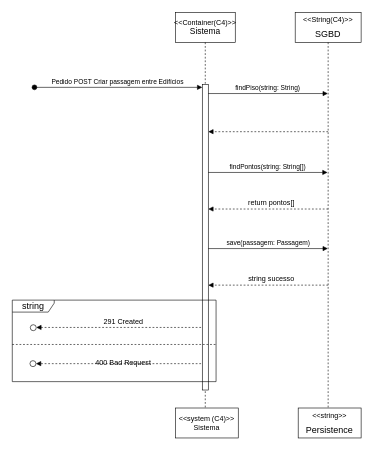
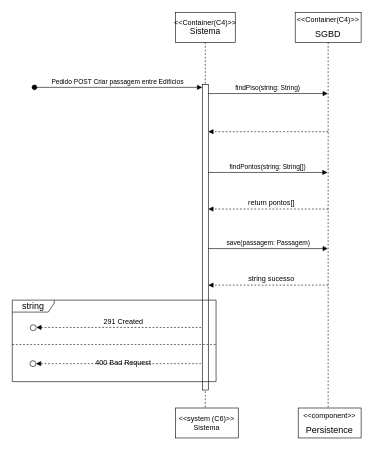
  <mxCell id="0" />
  <mxCell id="1" parent="0" />
  <mxCell id="2" value="&amp;lt;&amp;lt;Container(C4)&amp;gt;&amp;gt;&lt;br style=&quot;border-color: var(--border-color);&quot;&gt;&lt;font style=&quot;font-size: 14px;&quot;&gt;Sistema&lt;/font&gt;" style="shape=umlLifeline;perimeter=lifelinePerimeter;whiteSpace=wrap;html=1;container=1;dropTarget=0;collapsible=0;recursiveResize=0;outlineConnect=0;portConstraint=eastwest;newEdgeStyle={&quot;curved&quot;:0,&quot;rounded&quot;:0};size=50;" parent="1" vertex="1"><mxGeometry x="292" y="20" width="100" height="670" as="geometry" /></mxCell>
  <mxCell id="3" value="" style="html=1;points=[[0,0,0,0,5],[0,1,0,0,-5],[1,0,0,0,5],[1,1,0,0,-5]];perimeter=orthogonalPerimeter;outlineConnect=0;targetShapes=umlLifeline;portConstraint=eastwest;newEdgeStyle={&quot;curved&quot;:0,&quot;rounded&quot;:0};" parent="1" vertex="1"><mxGeometry x="337" y="140" width="10" height="510" as="geometry" /></mxCell>
  <mxCell id="4" value="Pedido&amp;nbsp;POST Criar passagem entre Edifícios&amp;nbsp;" style="html=1;verticalAlign=bottom;startArrow=oval;startFill=1;endArrow=block;startSize=8;curved=0;rounded=0;entryX=0;entryY=0;entryDx=0;entryDy=5;entryPerimeter=0;" parent="1" target="3" edge="1"><mxGeometry width="60" relative="1" as="geometry"><mxPoint x="57" y="145" as="sourcePoint" /><mxPoint x="117" y="139.31" as="targetPoint" /></mxGeometry></mxCell>
  <mxCell id="5" value="" style="ellipse;whiteSpace=wrap;html=1;align=center;aspect=fixed;fillColor=none;strokeColor=none;resizable=0;perimeter=centerPerimeter;rotatable=0;allowArrows=0;points=[];outlineConnect=1;" parent="1" vertex="1"><mxGeometry x="392" y="210" width="10" height="10" as="geometry" /></mxCell>
- <mxCell id="6" value="&amp;lt;&amp;lt;system (C4)&amp;gt;&amp;gt;&lt;br style=&quot;border-color: var(--border-color);&quot;&gt;Sistema" style="shape=umlLifeline;perimeter=lifelinePerimeter;whiteSpace=wrap;html=1;container=1;dropTarget=0;collapsible=0;recursiveResize=0;outlineConnect=0;portConstraint=eastwest;newEdgeStyle={&quot;curved&quot;:0,&quot;rounded&quot;:0};size=60;" parent="1" vertex="1"><mxGeometry x="292" y="680" width="105" height="50" as="geometry" /></mxCell>
+ <mxCell id="6" value="&amp;lt;&amp;lt;system (C6)&amp;gt;&amp;gt;&lt;br style=&quot;border-color: var(--border-color);&quot;&gt;Sistema" style="shape=umlLifeline;perimeter=lifelinePerimeter;whiteSpace=wrap;html=1;container=1;dropTarget=0;collapsible=0;recursiveResize=0;outlineConnect=0;portConstraint=eastwest;newEdgeStyle={&quot;curved&quot;:0,&quot;rounded&quot;:0};size=60;" parent="1" vertex="1"><mxGeometry x="292" y="680" width="105" height="50" as="geometry" /></mxCell>
  <mxCell id="7" value="&lt;font style=&quot;font-size: 15px;&quot;&gt;string&lt;/font&gt;" style="shape=umlFrame;whiteSpace=wrap;html=1;pointerEvents=0;recursiveResize=0;container=1;collapsible=0;width=70;align=center;height=20;" parent="1" vertex="1"><mxGeometry x="20" y="500" width="340" height="136" as="geometry" /></mxCell>
  <mxCell id="8" value="" style="html=1;verticalAlign=bottom;labelBackgroundColor=none;endArrow=block;endFill=1;dashed=1;rounded=0;" parent="7" edge="1"><mxGeometry width="160" relative="1" as="geometry"><mxPoint x="315" y="106" as="sourcePoint" /><mxPoint x="39.5" y="106" as="targetPoint" /></mxGeometry></mxCell>
  <mxCell id="9" value="&lt;div&gt;400 Bad Request&lt;/div&gt;&lt;div&gt;&lt;br&gt;&lt;/div&gt;" style="text;html=1;align=center;verticalAlign=middle;resizable=0;points=[];autosize=1;strokeColor=none;fillColor=none;" parent="7" vertex="1"><mxGeometry x="124.5" y="91" width="120" height="40" as="geometry" /></mxCell>
  <mxCell id="10" value="" style="ellipse;html=1;" parent="7" vertex="1"><mxGeometry x="29.5" y="101" width="10" height="10" as="geometry" /></mxCell>
  <mxCell id="11" value="291&amp;nbsp;Created" style="text;html=1;align=center;verticalAlign=middle;resizable=0;points=[];autosize=1;strokeColor=none;fillColor=none;" parent="7" vertex="1"><mxGeometry x="140" y="21" width="90" height="30" as="geometry" /></mxCell>
  <mxCell id="12" value="" style="html=1;verticalAlign=bottom;labelBackgroundColor=none;endArrow=block;endFill=1;dashed=1;rounded=0;" parent="7" edge="1"><mxGeometry width="160" relative="1" as="geometry"><mxPoint x="315" y="45.58" as="sourcePoint" /><mxPoint x="40" y="45.58" as="targetPoint" /></mxGeometry></mxCell>
  <mxCell id="13" value="" style="ellipse;html=1;" parent="7" vertex="1"><mxGeometry x="30" y="41" width="10" height="10" as="geometry" /></mxCell>
  <mxCell id="14" value="" style="line;strokeWidth=1;dashed=1;labelPosition=center;verticalLabelPosition=bottom;align=left;verticalAlign=top;spacingLeft=20;spacingTop=15;html=1;whiteSpace=wrap;" vertex="1" parent="7"><mxGeometry y="69" width="340" height="10" as="geometry" /></mxCell>
- <mxCell id="15" value="&lt;p style=&quot;line-height: 100%;&quot;&gt;&amp;lt;&amp;lt;String(C4)&amp;gt;&amp;gt;&lt;br&gt;&lt;/p&gt;&lt;p style=&quot;line-height: 100%;&quot;&gt;&lt;span style=&quot;font-size: 15px;&quot;&gt;SGBD&lt;/span&gt;&lt;/p&gt;" style="shape=umlLifeline;perimeter=lifelinePerimeter;whiteSpace=wrap;html=1;container=1;dropTarget=0;collapsible=0;recursiveResize=0;outlineConnect=0;portConstraint=eastwest;newEdgeStyle={&quot;curved&quot;:0,&quot;rounded&quot;:0};size=50;" vertex="1" parent="1"><mxGeometry x="492" y="20" width="110" height="670" as="geometry" /></mxCell>
- <mxCell id="16" value="&lt;p style=&quot;line-height: 100%;&quot;&gt;&amp;lt;&amp;lt;string&amp;gt;&amp;gt;&lt;br&gt;&lt;/p&gt;&lt;p style=&quot;line-height: 100%;&quot;&gt;&lt;span style=&quot;font-size: 15px;&quot;&gt;Persistence&lt;/span&gt;&lt;/p&gt;" style="shape=umlLifeline;perimeter=lifelinePerimeter;whiteSpace=wrap;html=1;container=1;dropTarget=0;collapsible=0;recursiveResize=0;outlineConnect=0;portConstraint=eastwest;newEdgeStyle={&quot;curved&quot;:0,&quot;rounded&quot;:0};size=50;" vertex="1" parent="1"><mxGeometry x="497" y="680" width="105" height="50" as="geometry" /></mxCell>
+ <mxCell id="15" value="&lt;p style=&quot;line-height: 100%;&quot;&gt;&amp;lt;&amp;lt;Container(C4)&amp;gt;&amp;gt;&lt;br&gt;&lt;/p&gt;&lt;p style=&quot;line-height: 100%;&quot;&gt;&lt;span style=&quot;font-size: 15px;&quot;&gt;SGBD&lt;/span&gt;&lt;/p&gt;" style="shape=umlLifeline;perimeter=lifelinePerimeter;whiteSpace=wrap;html=1;container=1;dropTarget=0;collapsible=0;recursiveResize=0;outlineConnect=0;portConstraint=eastwest;newEdgeStyle={&quot;curved&quot;:0,&quot;rounded&quot;:0};size=50;" vertex="1" parent="1"><mxGeometry x="492" y="20" width="110" height="670" as="geometry" /></mxCell>
+ <mxCell id="16" value="&lt;p style=&quot;line-height: 100%;&quot;&gt;&amp;lt;&amp;lt;component&amp;gt;&amp;gt;&lt;br&gt;&lt;/p&gt;&lt;p style=&quot;line-height: 100%;&quot;&gt;&lt;span style=&quot;font-size: 15px;&quot;&gt;Persistence&lt;/span&gt;&lt;/p&gt;" style="shape=umlLifeline;perimeter=lifelinePerimeter;whiteSpace=wrap;html=1;container=1;dropTarget=0;collapsible=0;recursiveResize=0;outlineConnect=0;portConstraint=eastwest;newEdgeStyle={&quot;curved&quot;:0,&quot;rounded&quot;:0};size=50;" vertex="1" parent="1"><mxGeometry x="497" y="680" width="105" height="50" as="geometry" /></mxCell>
  <mxCell id="17" value="save(passagem: Passagem)" style="html=1;verticalAlign=bottom;endArrow=block;curved=0;rounded=0;" edge="1" parent="1"><mxGeometry x="0.003" width="80" relative="1" as="geometry"><mxPoint x="347" y="414" as="sourcePoint" /><mxPoint x="546.5" y="414" as="targetPoint" /><mxPoint as="offset" /></mxGeometry></mxCell>
  <mxCell id="18" value="findPiso(string: String)" style="html=1;verticalAlign=bottom;endArrow=block;curved=0;rounded=0;" edge="1" parent="1"><mxGeometry x="-0.004" width="80" relative="1" as="geometry"><mxPoint x="347" y="155.33" as="sourcePoint" /><mxPoint x="546.5" y="155.33" as="targetPoint" /><mxPoint as="offset" /></mxGeometry></mxCell>
  <mxCell id="19" value="findPontos(string: String[])" style="html=1;verticalAlign=bottom;endArrow=block;curved=0;rounded=0;" edge="1" parent="1"><mxGeometry x="-0.004" width="80" relative="1" as="geometry"><mxPoint x="347" y="287" as="sourcePoint" /><mxPoint x="546" y="287" as="targetPoint" /><mxPoint as="offset" /></mxGeometry></mxCell>
  <mxCell id="20" value="" style="html=1;verticalAlign=bottom;labelBackgroundColor=none;endArrow=block;endFill=1;dashed=1;rounded=0;" edge="1" parent="1"><mxGeometry width="160" relative="1" as="geometry"><mxPoint x="547" y="219" as="sourcePoint" /><mxPoint x="347" y="219" as="targetPoint" /></mxGeometry></mxCell>
  <mxCell id="21" value="" style="html=1;verticalAlign=bottom;labelBackgroundColor=none;endArrow=block;endFill=1;dashed=1;rounded=0;" edge="1" parent="1"><mxGeometry width="160" relative="1" as="geometry"><mxPoint x="547" y="348" as="sourcePoint" /><mxPoint x="347" y="348" as="targetPoint" /></mxGeometry></mxCell>
  <mxCell id="22" value="return pontos[]" style="text;html=1;align=center;verticalAlign=middle;resizable=0;points=[];autosize=1;strokeColor=none;fillColor=none;" vertex="1" parent="1"><mxGeometry x="402" y="323" width="100" height="30" as="geometry" /></mxCell>
  <mxCell id="23" value="" style="html=1;verticalAlign=bottom;labelBackgroundColor=none;endArrow=block;endFill=1;dashed=1;rounded=0;" edge="1" parent="1"><mxGeometry width="160" relative="1" as="geometry"><mxPoint x="547" y="475" as="sourcePoint" /><mxPoint x="347" y="475" as="targetPoint" /></mxGeometry></mxCell>
  <mxCell id="24" value="string sucesso" style="text;html=1;align=center;verticalAlign=middle;resizable=0;points=[];autosize=1;strokeColor=none;fillColor=none;" vertex="1" parent="1"><mxGeometry x="402" y="450" width="100" height="30" as="geometry" /></mxCell>
